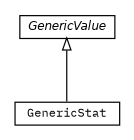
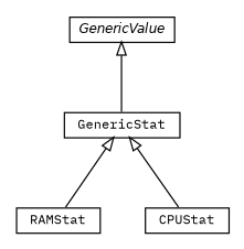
  digraph {
    fontname="IBM Plex Mono"
    nodesep=0.25
    ranksep=0.5
    node [fontcolor=black fontname="IBM Plex Mono" fontsize=10.0 shape=plaintext]
    edge [arrowtail=empty dir=back fontname="IBM Plex Mono" fontsize=10 headport=p labelfontname=Helvetica labelfontsize=10 tailport=p]
+   n1 [label=<<table title="org.unict.ing.pds.dhtdb.utils.model.RAMStat" border="0" cellborder="1" cellspacing="0" cellpadding="2" port="p" href="./RAMStat.html"> 		<tr><td><table border="0" cellspacing="0" cellpadding="1"> <tr><td align="center" balign="center"> RAMStat </td></tr> 		</table></td></tr> 		</table>>]
+   n2 [label=<<table title="org.unict.ing.pds.dhtdb.utils.model.CPUStat" border="0" cellborder="1" cellspacing="0" cellpadding="2" port="p" href="./CPUStat.html"> 		<tr><td><table border="0" cellspacing="0" cellpadding="1"> <tr><td align="center" balign="center"> CPUStat </td></tr> 		</table></td></tr> 		</table>>]
    n3 [label=<<table title="org.unict.ing.pds.dhtdb.utils.model.GenericValue" border="0" cellborder="1" cellspacing="0" cellpadding="2" port="p" href="./GenericValue.html"> 		<tr><td><table border="0" cellspacing="0" cellpadding="1"> <tr><td align="center" balign="center"><font face="Helvetica-Oblique"> GenericValue </font></td></tr> 		</table></td></tr> 		</table>>]
    n4 [label=<<table title="org.unict.ing.pds.dhtdb.utils.model.GenericStat" border="0" cellborder="1" cellspacing="0" cellpadding="2" port="p" href="./GenericStat.html"> 		<tr><td><table border="0" cellspacing="0" cellpadding="1"> <tr><td align="center" balign="center"> GenericStat </td></tr> 		</table></td></tr> 		</table>>]
    n3 -> n4
+   n4 -> n1
+   n4 -> n2
  }
